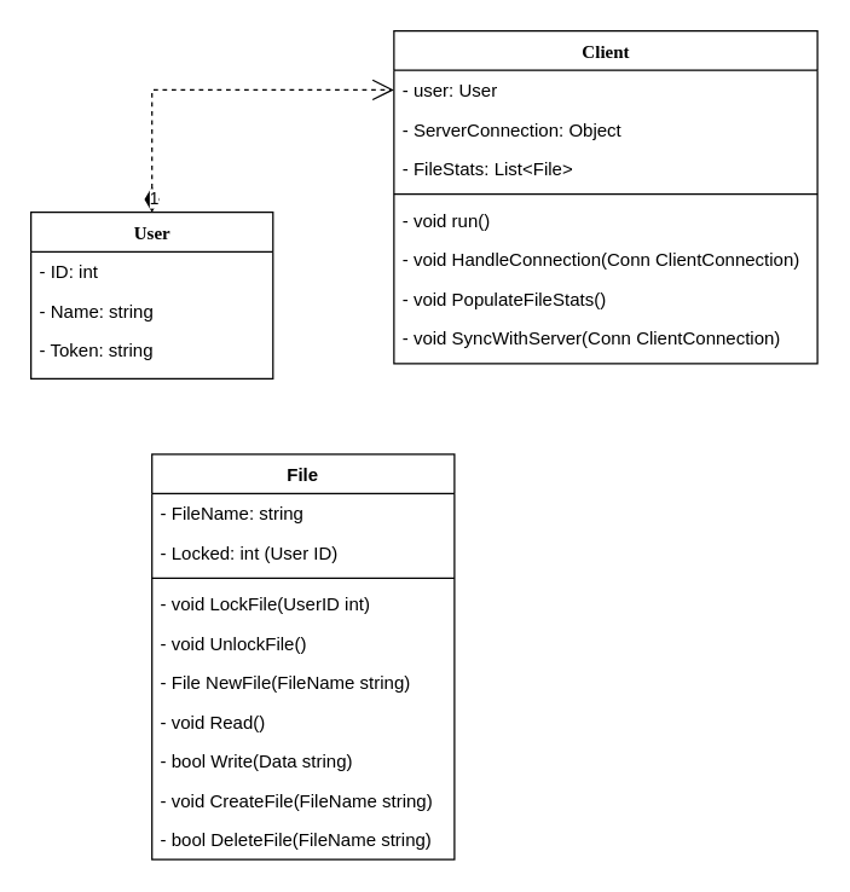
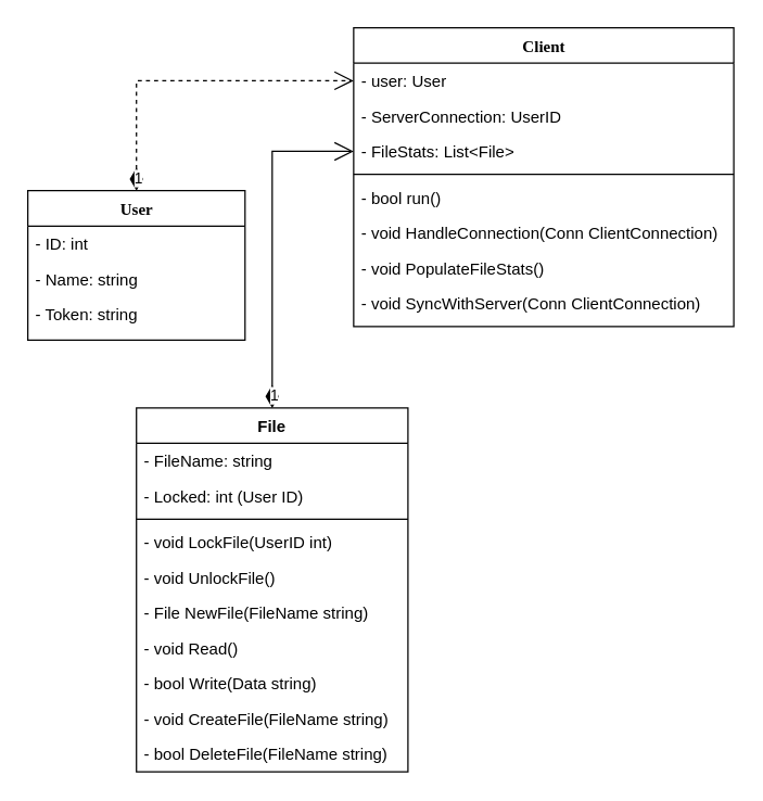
  <mxCell id="0" />
  <mxCell id="1" parent="0" />
  <mxCell id="2" value="Client" style="swimlane;html=1;fontStyle=1;align=center;verticalAlign=top;childLayout=stackLayout;horizontal=1;startSize=26;horizontalStack=0;resizeParent=1;resizeLast=0;collapsible=1;marginBottom=0;swimlaneFillColor=#ffffff;rounded=0;shadow=0;comic=0;labelBackgroundColor=none;strokeWidth=1;fillColor=none;fontFamily=Verdana;fontSize=12" vertex="1" parent="1"><mxGeometry x="260" y="20" width="280" height="220" as="geometry" /></mxCell>
  <mxCell id="3" value="- user: User" style="text;html=1;strokeColor=none;fillColor=none;align=left;verticalAlign=top;spacingLeft=4;spacingRight=4;whiteSpace=wrap;overflow=hidden;rotatable=0;points=[[0,0.5],[1,0.5]];portConstraint=eastwest;" vertex="1" parent="2"><mxGeometry y="26" width="280" height="26" as="geometry" /></mxCell>
- <mxCell id="4" value="- ServerConnection: Object" style="text;html=1;strokeColor=none;fillColor=none;align=left;verticalAlign=top;spacingLeft=4;spacingRight=4;whiteSpace=wrap;overflow=hidden;rotatable=0;points=[[0,0.5],[1,0.5]];portConstraint=eastwest;" vertex="1" parent="2"><mxGeometry y="52" width="280" height="26" as="geometry" /></mxCell>
+ <mxCell id="4" value="- ServerConnection: UserID" style="text;html=1;strokeColor=none;fillColor=none;align=left;verticalAlign=top;spacingLeft=4;spacingRight=4;whiteSpace=wrap;overflow=hidden;rotatable=0;points=[[0,0.5],[1,0.5]];portConstraint=eastwest;" vertex="1" parent="2"><mxGeometry y="52" width="280" height="26" as="geometry" /></mxCell>
  <mxCell id="5" value="- FileStats: List&amp;lt;File&amp;gt;" style="text;html=1;strokeColor=none;fillColor=none;align=left;verticalAlign=top;spacingLeft=4;spacingRight=4;whiteSpace=wrap;overflow=hidden;rotatable=0;points=[[0,0.5],[1,0.5]];portConstraint=eastwest;" vertex="1" parent="2"><mxGeometry y="78" width="280" height="26" as="geometry" /></mxCell>
  <mxCell id="6" value="" style="line;html=1;strokeWidth=1;fillColor=none;align=left;verticalAlign=middle;spacingTop=-1;spacingLeft=3;spacingRight=3;rotatable=0;labelPosition=right;points=[];portConstraint=eastwest;" vertex="1" parent="2"><mxGeometry y="104" width="280" height="8" as="geometry" /></mxCell>
- <mxCell id="7" value="- void run()" style="text;html=1;strokeColor=none;fillColor=none;align=left;verticalAlign=top;spacingLeft=4;spacingRight=4;whiteSpace=wrap;overflow=hidden;rotatable=0;points=[[0,0.5],[1,0.5]];portConstraint=eastwest;" vertex="1" parent="2"><mxGeometry y="112" width="280" height="26" as="geometry" /></mxCell>
+ <mxCell id="7" value="- bool run()" style="text;html=1;strokeColor=none;fillColor=none;align=left;verticalAlign=top;spacingLeft=4;spacingRight=4;whiteSpace=wrap;overflow=hidden;rotatable=0;points=[[0,0.5],[1,0.5]];portConstraint=eastwest;" vertex="1" parent="2"><mxGeometry y="112" width="280" height="26" as="geometry" /></mxCell>
  <mxCell id="8" value="- void HandleConnection(Conn ClientConnection)" style="text;strokeColor=none;fillColor=none;align=left;verticalAlign=top;spacingLeft=4;spacingRight=4;overflow=hidden;rotatable=0;points=[[0,0.5],[1,0.5]];portConstraint=eastwest;" vertex="1" parent="2"><mxGeometry y="138" width="280" height="26" as="geometry" /></mxCell>
  <mxCell id="9" value="- void PopulateFileStats()" style="text;strokeColor=none;fillColor=none;align=left;verticalAlign=top;spacingLeft=4;spacingRight=4;overflow=hidden;rotatable=0;points=[[0,0.5],[1,0.5]];portConstraint=eastwest;" vertex="1" parent="2"><mxGeometry y="164" width="280" height="26" as="geometry" /></mxCell>
  <mxCell id="10" value="- void SyncWithServer(Conn ClientConnection)" style="text;strokeColor=none;fillColor=none;align=left;verticalAlign=top;spacingLeft=4;spacingRight=4;overflow=hidden;rotatable=0;points=[[0,0.5],[1,0.5]];portConstraint=eastwest;" vertex="1" parent="2"><mxGeometry y="190" width="280" height="26" as="geometry" /></mxCell>
  <mxCell id="11" value="User" style="swimlane;html=1;fontStyle=1;align=center;verticalAlign=top;childLayout=stackLayout;horizontal=1;startSize=26;horizontalStack=0;resizeParent=1;resizeLast=0;collapsible=1;marginBottom=0;swimlaneFillColor=#ffffff;rounded=0;shadow=0;comic=0;labelBackgroundColor=none;strokeWidth=1;fillColor=none;fontFamily=Verdana;fontSize=12" vertex="1" parent="1"><mxGeometry x="20" y="140" width="160" height="110" as="geometry" /></mxCell>
  <mxCell id="12" value="- ID: int" style="text;html=1;strokeColor=none;fillColor=none;align=left;verticalAlign=top;spacingLeft=4;spacingRight=4;whiteSpace=wrap;overflow=hidden;rotatable=0;points=[[0,0.5],[1,0.5]];portConstraint=eastwest;" vertex="1" parent="11"><mxGeometry y="26" width="160" height="26" as="geometry" /></mxCell>
  <mxCell id="13" value="- Name: string" style="text;html=1;strokeColor=none;fillColor=none;align=left;verticalAlign=top;spacingLeft=4;spacingRight=4;whiteSpace=wrap;overflow=hidden;rotatable=0;points=[[0,0.5],[1,0.5]];portConstraint=eastwest;" vertex="1" parent="11"><mxGeometry y="52" width="160" height="26" as="geometry" /></mxCell>
  <mxCell id="14" value="- Token: string" style="text;html=1;strokeColor=none;fillColor=none;align=left;verticalAlign=top;spacingLeft=4;spacingRight=4;whiteSpace=wrap;overflow=hidden;rotatable=0;points=[[0,0.5],[1,0.5]];portConstraint=eastwest;" vertex="1" parent="11"><mxGeometry y="78" width="160" height="26" as="geometry" /></mxCell>
  <mxCell id="15" value="1" style="endArrow=open;html=1;endSize=12;startArrow=diamondThin;startSize=14;startFill=1;edgeStyle=orthogonalEdgeStyle;align=left;verticalAlign=bottom;rounded=0;entryX=0;entryY=0.5;entryDx=0;entryDy=0;exitX=0.5;exitY=0;exitDx=0;exitDy=0;dashed=1;" edge="1" parent="1" source="11" target="3"><mxGeometry x="-1" y="3" relative="1" as="geometry"><mxPoint x="60" y="290" as="sourcePoint" /><mxPoint x="220" y="290" as="targetPoint" /></mxGeometry></mxCell>
  <mxCell id="16" value="File" style="swimlane;fontStyle=1;align=center;verticalAlign=top;childLayout=stackLayout;horizontal=1;startSize=26;horizontalStack=0;resizeParent=1;resizeParentMax=0;resizeLast=0;collapsible=1;marginBottom=0;" vertex="1" parent="1"><mxGeometry x="100" y="300" width="200" height="268" as="geometry" /></mxCell>
  <mxCell id="17" value="- FileName: string" style="text;strokeColor=none;fillColor=none;align=left;verticalAlign=top;spacingLeft=4;spacingRight=4;overflow=hidden;rotatable=0;points=[[0,0.5],[1,0.5]];portConstraint=eastwest;" vertex="1" parent="16"><mxGeometry y="26" width="200" height="26" as="geometry" /></mxCell>
  <mxCell id="18" value="- Locked: int (User ID)" style="text;strokeColor=none;fillColor=none;align=left;verticalAlign=top;spacingLeft=4;spacingRight=4;overflow=hidden;rotatable=0;points=[[0,0.5],[1,0.5]];portConstraint=eastwest;" vertex="1" parent="16"><mxGeometry y="52" width="200" height="26" as="geometry" /></mxCell>
  <mxCell id="19" value="" style="line;strokeWidth=1;fillColor=none;align=left;verticalAlign=middle;spacingTop=-1;spacingLeft=3;spacingRight=3;rotatable=0;labelPosition=right;points=[];portConstraint=eastwest;strokeColor=inherit;" vertex="1" parent="16"><mxGeometry y="78" width="200" height="8" as="geometry" /></mxCell>
  <mxCell id="20" value="- void LockFile(UserID int)" style="text;strokeColor=none;fillColor=none;align=left;verticalAlign=top;spacingLeft=4;spacingRight=4;overflow=hidden;rotatable=0;points=[[0,0.5],[1,0.5]];portConstraint=eastwest;" vertex="1" parent="16"><mxGeometry y="86" width="200" height="26" as="geometry" /></mxCell>
  <mxCell id="21" value="- void UnlockFile()" style="text;strokeColor=none;fillColor=none;align=left;verticalAlign=top;spacingLeft=4;spacingRight=4;overflow=hidden;rotatable=0;points=[[0,0.5],[1,0.5]];portConstraint=eastwest;" vertex="1" parent="16"><mxGeometry y="112" width="200" height="26" as="geometry" /></mxCell>
  <mxCell id="22" value="- File NewFile(FileName string)" style="text;strokeColor=none;fillColor=none;align=left;verticalAlign=top;spacingLeft=4;spacingRight=4;overflow=hidden;rotatable=0;points=[[0,0.5],[1,0.5]];portConstraint=eastwest;" vertex="1" parent="16"><mxGeometry y="138" width="200" height="26" as="geometry" /></mxCell>
  <mxCell id="23" value="- void Read()" style="text;strokeColor=none;fillColor=none;align=left;verticalAlign=top;spacingLeft=4;spacingRight=4;overflow=hidden;rotatable=0;points=[[0,0.5],[1,0.5]];portConstraint=eastwest;" vertex="1" parent="16"><mxGeometry y="164" width="200" height="26" as="geometry" /></mxCell>
  <mxCell id="24" value="- bool Write(Data string)" style="text;strokeColor=none;fillColor=none;align=left;verticalAlign=top;spacingLeft=4;spacingRight=4;overflow=hidden;rotatable=0;points=[[0,0.5],[1,0.5]];portConstraint=eastwest;" vertex="1" parent="16"><mxGeometry y="190" width="200" height="26" as="geometry" /></mxCell>
  <mxCell id="25" value="- void CreateFile(FileName string)" style="text;strokeColor=none;fillColor=none;align=left;verticalAlign=top;spacingLeft=4;spacingRight=4;overflow=hidden;rotatable=0;points=[[0,0.5],[1,0.5]];portConstraint=eastwest;" vertex="1" parent="16"><mxGeometry y="216" width="200" height="26" as="geometry" /></mxCell>
  <mxCell id="26" value="- bool DeleteFile(FileName string)" style="text;strokeColor=none;fillColor=none;align=left;verticalAlign=top;spacingLeft=4;spacingRight=4;overflow=hidden;rotatable=0;points=[[0,0.5],[1,0.5]];portConstraint=eastwest;" vertex="1" parent="16"><mxGeometry y="242" width="200" height="26" as="geometry" /></mxCell>
+ <mxCell id="27" value="1" style="endArrow=open;html=1;endSize=12;startArrow=diamondThin;startSize=14;startFill=1;edgeStyle=orthogonalEdgeStyle;align=left;verticalAlign=bottom;rounded=0;entryX=0;entryY=0.5;entryDx=0;entryDy=0;exitX=0.5;exitY=0;exitDx=0;exitDy=0;" edge="1" parent="1" source="16" target="5"><mxGeometry x="-1" y="3" relative="1" as="geometry"><mxPoint x="-10" y="150" as="sourcePoint" /><mxPoint x="270" y="69" as="targetPoint" /></mxGeometry></mxCell>
